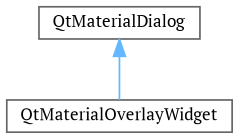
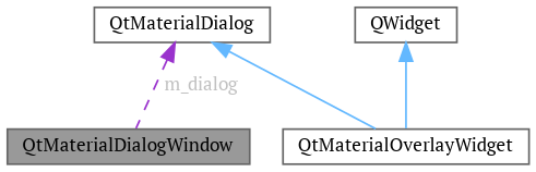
  digraph {
    fontname="PT Serif"
    node [color=gray40 fillcolor=white fontname="PT Serif" fontsize=10 shape=box style=filled]
    edge [color=steelblue1 dir=back fontname="PT Serif" fontsize=10 labelfontname=Helvetica labelfontsize=10 style=solid]
+   n1 [fillcolor=grey60 fontcolor=black height=0.2 label=QtMaterialDialogWindow width=0.4]
+   n2 [height=0.2 label=QWidget width=0.4]
    n3 [height=0.2 label=QtMaterialOverlayWidget width=0.4]
    n4 [height=0.2 label=QtMaterialDialog width=0.4]
+   n2 -> n3
+   n4 -> n1 [color=darkorchid3 fontcolor=grey label=" m_dialog" style=dashed]
    n4 -> n3
  }
